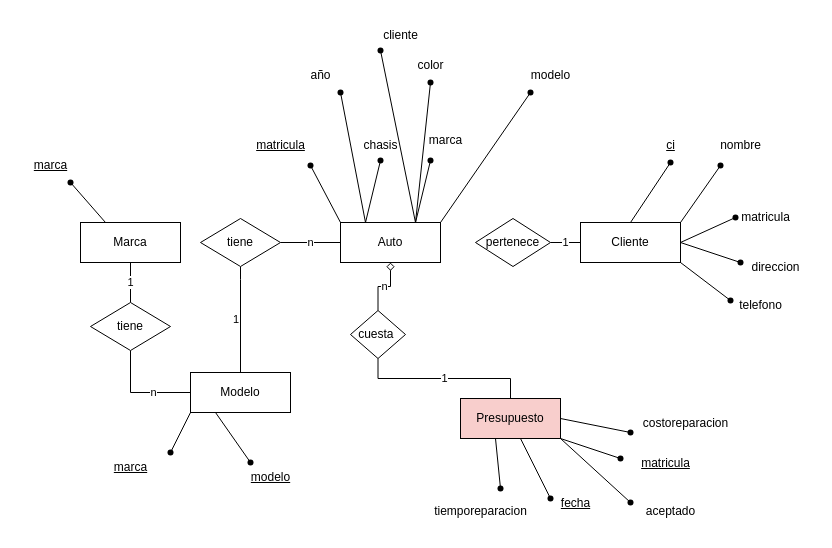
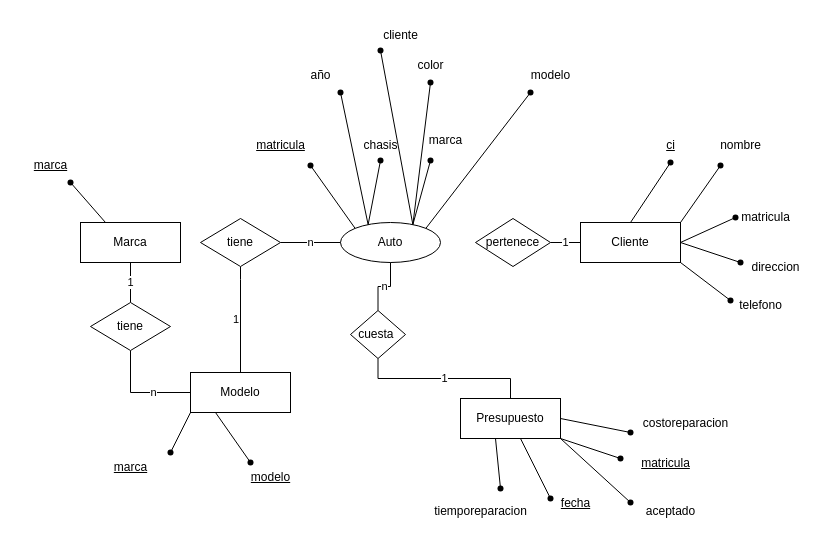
  <mxCell id="0" />
  <mxCell id="1" parent="0" />
  <mxCell id="2" value="Marca" style="whiteSpace=wrap;html=1;align=center;" parent="1" vertex="1"><mxGeometry x="80" y="222" width="100" height="40" as="geometry" /></mxCell>
  <mxCell id="3" style="rounded=0;orthogonalLoop=1;jettySize=auto;html=1;exitX=0;exitY=0.5;exitDx=0;exitDy=0;entryX=0.5;entryY=1;entryDx=0;entryDy=0;edgeStyle=orthogonalEdgeStyle;endArrow=none;endFill=0;" parent="1" source="5" target="75" edge="1"><mxGeometry relative="1" as="geometry"><mxPoint x="140" y="372" as="targetPoint" /></mxGeometry></mxCell>
  <mxCell id="4" value="n" style="edgeLabel;html=1;align=center;verticalAlign=middle;resizable=0;points=[];" parent="3" vertex="1" connectable="0"><mxGeometry x="-0.262" y="-1" relative="1" as="geometry"><mxPoint as="offset" /></mxGeometry></mxCell>
  <mxCell id="5" value="Modelo" style="whiteSpace=wrap;html=1;align=center;" parent="1" vertex="1"><mxGeometry x="190" y="372" width="100" height="40" as="geometry" /></mxCell>
- <mxCell id="6" value="Auto" style="whiteSpace=wrap;html=1;align=center;" parent="1" vertex="1"><mxGeometry x="340" y="222" width="100" height="40" as="geometry" /></mxCell>
+ <mxCell id="6" value="Auto" style="ellipse;whiteSpace=wrap;html=1;align=center;" parent="1" vertex="1"><mxGeometry x="340" y="222" width="100" height="40" as="geometry" /></mxCell>
  <mxCell id="7" value="Cliente" style="whiteSpace=wrap;html=1;align=center;" parent="1" vertex="1"><mxGeometry x="580" y="222" width="100" height="40" as="geometry" /></mxCell>
- <mxCell id="8" value="Presupuesto" style="whiteSpace=wrap;html=1;align=center;fillColor=#f8cecc;" parent="1" vertex="1"><mxGeometry x="460" y="398" width="100" height="40" as="geometry" /></mxCell>
+ <mxCell id="8" value="Presupuesto" style="whiteSpace=wrap;html=1;align=center;" parent="1" vertex="1"><mxGeometry x="460" y="398" width="100" height="40" as="geometry" /></mxCell>
  <mxCell id="9" value="" style="shape=waypoint;sketch=0;fillStyle=solid;size=6;pointerEvents=1;points=[];fillColor=none;resizable=0;rotatable=0;perimeter=centerPerimeter;snapToPoint=1;" parent="1" vertex="1"><mxGeometry x="60" y="172" width="20" height="20" as="geometry" /></mxCell>
  <mxCell id="10" value="" style="endArrow=none;html=1;rounded=0;entryX=0.25;entryY=0;entryDx=0;entryDy=0;" parent="1" target="2" edge="1"><mxGeometry relative="1" as="geometry"><mxPoint x="70" y="182" as="sourcePoint" /><mxPoint x="350" y="322" as="targetPoint" /></mxGeometry></mxCell>
  <mxCell id="11" value="marca" style="text;html=1;align=center;verticalAlign=middle;resizable=0;points=[];autosize=1;strokeColor=none;fillColor=none;fontStyle=4" parent="1" vertex="1"><mxGeometry y="150" width="60" height="30" as="geometry" x="20" /></mxCell>
  <mxCell id="12" value="" style="shape=waypoint;sketch=0;fillStyle=solid;size=6;pointerEvents=1;points=[];fillColor=none;resizable=0;rotatable=0;perimeter=centerPerimeter;snapToPoint=1;" parent="1" vertex="1"><mxGeometry x="160" y="442" width="20" height="20" as="geometry" /></mxCell>
  <mxCell id="13" value="" style="endArrow=none;html=1;rounded=0;" parent="1" edge="1"><mxGeometry relative="1" as="geometry"><mxPoint x="170" y="452" as="sourcePoint" /><mxPoint x="190" y="412" as="targetPoint" /></mxGeometry></mxCell>
  <mxCell id="14" value="" style="shape=waypoint;sketch=0;fillStyle=solid;size=6;pointerEvents=1;points=[];fillColor=none;resizable=0;rotatable=0;perimeter=centerPerimeter;snapToPoint=1;" parent="1" vertex="1"><mxGeometry x="240" y="452" width="20" height="20" as="geometry" /></mxCell>
  <mxCell id="15" value="" style="endArrow=none;html=1;rounded=0;entryX=0.25;entryY=1;entryDx=0;entryDy=0;exitX=0.35;exitY=0.1;exitDx=0;exitDy=0;exitPerimeter=0;" parent="1" source="14" target="5" edge="1"><mxGeometry relative="1" as="geometry"><mxPoint x="240" y="302" as="sourcePoint" /><mxPoint x="125" y="512" as="targetPoint" /></mxGeometry></mxCell>
  <mxCell id="16" value="&lt;u&gt;marca&lt;/u&gt;" style="text;html=1;align=center;verticalAlign=middle;resizable=0;points=[];autosize=1;strokeColor=none;fillColor=none;" parent="1" vertex="1"><mxGeometry x="100" y="452" width="60" height="30" as="geometry" /></mxCell>
  <mxCell id="17" value="&lt;u&gt;modelo&lt;/u&gt;" style="text;html=1;align=center;verticalAlign=middle;resizable=0;points=[];autosize=1;strokeColor=none;fillColor=none;" parent="1" vertex="1"><mxGeometry x="240" y="462" width="60" height="30" as="geometry" /></mxCell>
  <mxCell id="18" value="" style="shape=waypoint;sketch=0;fillStyle=solid;size=6;pointerEvents=1;points=[];fillColor=none;resizable=0;rotatable=0;perimeter=centerPerimeter;snapToPoint=1;" parent="1" vertex="1"><mxGeometry x="300" y="155" width="20" height="20" as="geometry" /></mxCell>
  <mxCell id="19" value="" style="shape=waypoint;sketch=0;fillStyle=solid;size=6;pointerEvents=1;points=[];fillColor=none;resizable=0;rotatable=0;perimeter=centerPerimeter;snapToPoint=1;" parent="1" vertex="1"><mxGeometry x="370" y="150" width="20" height="20" as="geometry" /></mxCell>
  <mxCell id="20" value="" style="shape=waypoint;sketch=0;fillStyle=solid;size=6;pointerEvents=1;points=[];fillColor=none;resizable=0;rotatable=0;perimeter=centerPerimeter;snapToPoint=1;" parent="1" vertex="1"><mxGeometry x="420" y="150" width="20" height="20" as="geometry" /></mxCell>
  <mxCell id="21" value="" style="shape=waypoint;sketch=0;fillStyle=solid;size=6;pointerEvents=1;points=[];fillColor=none;resizable=0;rotatable=0;perimeter=centerPerimeter;snapToPoint=1;" parent="1" vertex="1"><mxGeometry x="330" y="82" width="20" height="20" as="geometry" /></mxCell>
  <mxCell id="22" value="" style="shape=waypoint;sketch=0;fillStyle=solid;size=6;pointerEvents=1;points=[];fillColor=none;resizable=0;rotatable=0;perimeter=centerPerimeter;snapToPoint=1;" parent="1" vertex="1"><mxGeometry x="420" y="72" width="20" height="20" as="geometry" /></mxCell>
  <mxCell id="23" value="" style="shape=waypoint;sketch=0;fillStyle=solid;size=6;pointerEvents=1;points=[];fillColor=none;resizable=0;rotatable=0;perimeter=centerPerimeter;snapToPoint=1;" parent="1" vertex="1"><mxGeometry x="520" y="82" width="20" height="20" as="geometry" /></mxCell>
  <mxCell id="24" value="" style="endArrow=none;html=1;rounded=0;exitX=0;exitY=0;exitDx=0;exitDy=0;" parent="1" source="6" target="18" edge="1"><mxGeometry relative="1" as="geometry"><mxPoint x="330" y="225" as="sourcePoint" /><mxPoint x="295" y="175" as="targetPoint" /></mxGeometry></mxCell>
  <mxCell id="25" value="" style="endArrow=none;html=1;rounded=0;exitX=0.25;exitY=0;exitDx=0;exitDy=0;entryX=0.35;entryY=0.55;entryDx=0;entryDy=0;entryPerimeter=0;" parent="1" source="6" target="19" edge="1"><mxGeometry relative="1" as="geometry"><mxPoint x="350" y="232" as="sourcePoint" /><mxPoint x="320" y="175" as="targetPoint" /></mxGeometry></mxCell>
  <mxCell id="26" value="" style="endArrow=none;html=1;rounded=0;exitX=0.25;exitY=0;exitDx=0;exitDy=0;" parent="1" source="6" target="21" edge="1"><mxGeometry relative="1" as="geometry"><mxPoint x="360" y="242" as="sourcePoint" /><mxPoint x="330" y="185" as="targetPoint" /></mxGeometry></mxCell>
  <mxCell id="27" value="" style="endArrow=none;html=1;rounded=0;exitX=0.75;exitY=0;exitDx=0;exitDy=0;entryX=0.2;entryY=0.65;entryDx=0;entryDy=0;entryPerimeter=0;" parent="1" source="6" target="20" edge="1"><mxGeometry relative="1" as="geometry"><mxPoint x="370" y="252" as="sourcePoint" /><mxPoint x="340" y="195" as="targetPoint" /></mxGeometry></mxCell>
  <mxCell id="28" value="" style="endArrow=none;html=1;rounded=0;exitX=0.75;exitY=0;exitDx=0;exitDy=0;entryX=0.25;entryY=0.6;entryDx=0;entryDy=0;entryPerimeter=0;" parent="1" source="6" target="22" edge="1"><mxGeometry relative="1" as="geometry"><mxPoint x="380" y="262" as="sourcePoint" /><mxPoint x="350" y="205" as="targetPoint" /></mxGeometry></mxCell>
  <mxCell id="29" value="" style="endArrow=none;html=1;rounded=0;exitX=1;exitY=0;exitDx=0;exitDy=0;" parent="1" source="6" target="23" edge="1"><mxGeometry relative="1" as="geometry"><mxPoint x="390" y="272" as="sourcePoint" /><mxPoint x="360" y="215" as="targetPoint" /></mxGeometry></mxCell>
  <mxCell id="30" value="&lt;u&gt;matricula&lt;/u&gt;" style="text;html=1;align=center;verticalAlign=middle;resizable=0;points=[];autosize=1;strokeColor=none;fillColor=none;" parent="1" vertex="1"><mxGeometry x="245" y="130" width="70" height="30" as="geometry" /></mxCell>
  <mxCell id="31" value="año" style="text;html=1;align=center;verticalAlign=middle;resizable=0;points=[];autosize=1;strokeColor=none;fillColor=none;" parent="1" vertex="1"><mxGeometry x="300" y="60" width="40" height="30" as="geometry" /></mxCell>
  <mxCell id="32" value="color" style="text;html=1;align=center;verticalAlign=middle;resizable=0;points=[];autosize=1;strokeColor=none;fillColor=none;" parent="1" vertex="1"><mxGeometry x="405" y="50" width="50" height="30" as="geometry" /></mxCell>
  <mxCell id="33" value="chasis" style="text;html=1;align=center;verticalAlign=middle;resizable=0;points=[];autosize=1;strokeColor=none;fillColor=none;" parent="1" vertex="1"><mxGeometry x="350" y="130" width="60" height="30" as="geometry" /></mxCell>
  <mxCell id="34" value="marca" style="text;html=1;align=center;verticalAlign=middle;resizable=0;points=[];autosize=1;strokeColor=none;fillColor=none;" parent="1" vertex="1"><mxGeometry x="415" y="125" width="60" height="30" as="geometry" /></mxCell>
  <mxCell id="35" value="modelo" style="text;html=1;align=center;verticalAlign=middle;resizable=0;points=[];autosize=1;strokeColor=none;fillColor=none;" parent="1" vertex="1"><mxGeometry x="520" y="60" width="60" height="30" as="geometry" /></mxCell>
  <mxCell id="36" value="" style="endArrow=none;html=1;rounded=0;exitDx=0;exitDy=0;" parent="1" source="38" edge="1"><mxGeometry relative="1" as="geometry"><mxPoint x="425" y="232" as="sourcePoint" /><mxPoint x="380" y="52" as="targetPoint" /></mxGeometry></mxCell>
  <mxCell id="37" value="" style="endArrow=none;html=1;rounded=0;exitX=0.75;exitY=0;exitDx=0;exitDy=0;" parent="1" source="6" target="38" edge="1"><mxGeometry relative="1" as="geometry"><mxPoint x="415" y="222" as="sourcePoint" /><mxPoint x="380" y="52" as="targetPoint" /></mxGeometry></mxCell>
  <mxCell id="38" value="" style="shape=waypoint;sketch=0;fillStyle=solid;size=6;pointerEvents=1;points=[];fillColor=none;resizable=0;rotatable=0;perimeter=centerPerimeter;snapToPoint=1;" parent="1" vertex="1"><mxGeometry x="370" y="40" width="20" height="20" as="geometry" /></mxCell>
  <mxCell id="39" value="cliente" style="text;html=1;align=center;verticalAlign=middle;resizable=0;points=[];autosize=1;strokeColor=none;fillColor=none;" parent="1" vertex="1"><mxGeometry x="370" y="20" width="60" height="30" as="geometry" /></mxCell>
  <mxCell id="40" value="" style="endArrow=none;html=1;rounded=0;exitDx=0;exitDy=0;entryX=0.65;entryY=0.55;entryDx=0;entryDy=0;entryPerimeter=0;" parent="1" source="42" target="42" edge="1"><mxGeometry relative="1" as="geometry"><mxPoint x="530" y="242" as="sourcePoint" /><mxPoint x="750" y="142" as="targetPoint" /></mxGeometry></mxCell>
  <mxCell id="41" value="" style="endArrow=none;html=1;rounded=0;exitX=0.5;exitY=0;exitDx=0;exitDy=0;" parent="1" source="7" target="42" edge="1"><mxGeometry relative="1" as="geometry"><mxPoint x="630" y="222" as="sourcePoint" /><mxPoint x="750" y="142" as="targetPoint" /></mxGeometry></mxCell>
  <mxCell id="42" value="" style="shape=waypoint;sketch=0;fillStyle=solid;size=6;pointerEvents=1;points=[];fillColor=none;resizable=0;rotatable=0;perimeter=centerPerimeter;snapToPoint=1;" parent="1" vertex="1"><mxGeometry x="660" y="152" width="20" height="20" as="geometry" /></mxCell>
  <mxCell id="43" value="" style="endArrow=none;html=1;rounded=0;exitDx=0;exitDy=0;entryX=0.65;entryY=0.55;entryDx=0;entryDy=0;entryPerimeter=0;" parent="1" source="45" target="45" edge="1"><mxGeometry relative="1" as="geometry"><mxPoint x="580" y="245" as="sourcePoint" /><mxPoint x="800" y="145" as="targetPoint" /></mxGeometry></mxCell>
  <mxCell id="44" value="" style="endArrow=none;html=1;rounded=0;" parent="1" target="45" edge="1"><mxGeometry relative="1" as="geometry"><mxPoint x="680" y="222" as="sourcePoint" /><mxPoint x="800" y="145" as="targetPoint" /></mxGeometry></mxCell>
  <mxCell id="45" value="" style="shape=waypoint;sketch=0;fillStyle=solid;size=6;pointerEvents=1;points=[];fillColor=none;resizable=0;rotatable=0;perimeter=centerPerimeter;snapToPoint=1;" parent="1" vertex="1"><mxGeometry x="710" y="155" width="20" height="20" as="geometry" /></mxCell>
  <mxCell id="46" value="" style="endArrow=none;html=1;rounded=0;exitDx=0;exitDy=0;entryX=0.65;entryY=0.55;entryDx=0;entryDy=0;entryPerimeter=0;" parent="1" source="48" target="48" edge="1"><mxGeometry relative="1" as="geometry"><mxPoint x="595" y="297" as="sourcePoint" /><mxPoint x="815" y="197" as="targetPoint" /></mxGeometry></mxCell>
  <mxCell id="47" value="" style="endArrow=none;html=1;rounded=0;exitX=1;exitY=0.5;exitDx=0;exitDy=0;" parent="1" source="7" target="48" edge="1"><mxGeometry relative="1" as="geometry"><mxPoint x="695" y="277" as="sourcePoint" /><mxPoint x="815" y="197" as="targetPoint" /></mxGeometry></mxCell>
  <mxCell id="48" value="" style="shape=waypoint;sketch=0;fillStyle=solid;size=6;pointerEvents=1;points=[];fillColor=none;resizable=0;rotatable=0;perimeter=centerPerimeter;snapToPoint=1;" parent="1" vertex="1"><mxGeometry x="725" y="207" width="20" height="20" as="geometry" /></mxCell>
  <mxCell id="49" value="" style="endArrow=none;html=1;rounded=0;exitX=1;exitY=0.5;exitDx=0;exitDy=0;" parent="1" source="7" target="50" edge="1"><mxGeometry relative="1" as="geometry"><mxPoint x="670" y="262" as="sourcePoint" /><mxPoint x="770" y="282" as="targetPoint" /></mxGeometry></mxCell>
  <mxCell id="50" value="" style="shape=waypoint;sketch=0;fillStyle=solid;size=6;pointerEvents=1;points=[];fillColor=none;resizable=0;rotatable=0;perimeter=centerPerimeter;snapToPoint=1;" parent="1" vertex="1"><mxGeometry x="730" y="252" width="20" height="20" as="geometry" /></mxCell>
  <mxCell id="51" value="&lt;u&gt;ci&lt;/u&gt;" style="text;html=1;align=center;verticalAlign=middle;resizable=0;points=[];autosize=1;strokeColor=none;fillColor=none;" parent="1" vertex="1"><mxGeometry x="655" y="130" width="30" height="30" as="geometry" /></mxCell>
  <mxCell id="52" value="nombre" style="text;html=1;align=center;verticalAlign=middle;resizable=0;points=[];autosize=1;strokeColor=none;fillColor=none;" parent="1" vertex="1"><mxGeometry x="710" y="130" width="60" height="30" as="geometry" /></mxCell>
  <mxCell id="53" value="matricula" style="text;html=1;align=center;verticalAlign=middle;resizable=0;points=[];autosize=1;strokeColor=none;fillColor=none;" parent="1" vertex="1"><mxGeometry x="730" y="202" width="70" height="30" as="geometry" /></mxCell>
  <mxCell id="54" value="direccion" style="text;html=1;align=center;verticalAlign=middle;resizable=0;points=[];autosize=1;strokeColor=none;fillColor=none;" parent="1" vertex="1"><mxGeometry x="740" y="252" width="70" height="30" as="geometry" /></mxCell>
  <mxCell id="55" value="" style="endArrow=none;html=1;rounded=0;exitX=1;exitY=0.5;exitDx=0;exitDy=0;" parent="1" target="56" edge="1"><mxGeometry relative="1" as="geometry"><mxPoint x="680" y="262" as="sourcePoint" /><mxPoint x="720" y="322" as="targetPoint" /></mxGeometry></mxCell>
  <mxCell id="56" value="" style="shape=waypoint;sketch=0;fillStyle=solid;size=6;pointerEvents=1;points=[];fillColor=none;resizable=0;rotatable=0;perimeter=centerPerimeter;snapToPoint=1;" parent="1" vertex="1"><mxGeometry x="720" y="290" width="20" height="20" as="geometry" /></mxCell>
  <mxCell id="57" value="telefono" style="text;html=1;align=center;verticalAlign=middle;resizable=0;points=[];autosize=1;strokeColor=none;fillColor=none;" parent="1" vertex="1"><mxGeometry x="725" y="290" width="70" height="30" as="geometry" /></mxCell>
  <mxCell id="58" value="" style="endArrow=none;html=1;rounded=0;exitX=1;exitY=0.5;exitDx=0;exitDy=0;" parent="1" target="59" edge="1"><mxGeometry relative="1" as="geometry"><mxPoint x="560" y="438" as="sourcePoint" /><mxPoint x="650" y="478" as="targetPoint" /></mxGeometry></mxCell>
  <mxCell id="59" value="" style="shape=waypoint;sketch=0;fillStyle=solid;size=6;pointerEvents=1;points=[];fillColor=none;resizable=0;rotatable=0;perimeter=centerPerimeter;snapToPoint=1;" parent="1" vertex="1"><mxGeometry x="610" y="448" width="20" height="20" as="geometry" /></mxCell>
  <mxCell id="60" value="" style="endArrow=none;html=1;rounded=0;exitX=1;exitY=0.5;exitDx=0;exitDy=0;" parent="1" edge="1"><mxGeometry relative="1" as="geometry"><mxPoint x="520" y="438" as="sourcePoint" /><mxPoint x="550" y="498" as="targetPoint" /></mxGeometry></mxCell>
  <mxCell id="61" value="" style="shape=waypoint;sketch=0;fillStyle=solid;size=6;pointerEvents=1;points=[];fillColor=none;resizable=0;rotatable=0;perimeter=centerPerimeter;snapToPoint=1;" parent="1" vertex="1"><mxGeometry x="540" y="488" width="20" height="20" as="geometry" /></mxCell>
  <mxCell id="62" value="" style="endArrow=none;html=1;rounded=0;exitX=1;exitY=0.5;exitDx=0;exitDy=0;" parent="1" target="63" edge="1"><mxGeometry relative="1" as="geometry"><mxPoint x="495" y="438" as="sourcePoint" /><mxPoint x="585" y="478" as="targetPoint" /></mxGeometry></mxCell>
  <mxCell id="63" value="" style="shape=waypoint;sketch=0;fillStyle=solid;size=6;pointerEvents=1;points=[];fillColor=none;resizable=0;rotatable=0;perimeter=centerPerimeter;snapToPoint=1;" parent="1" vertex="1"><mxGeometry x="490" y="478" width="20" height="20" as="geometry" /></mxCell>
  <mxCell id="64" value="&lt;u&gt;matricula&lt;/u&gt;" style="text;html=1;align=center;verticalAlign=middle;resizable=0;points=[];autosize=1;strokeColor=none;fillColor=none;" parent="1" vertex="1"><mxGeometry x="630" y="448" width="70" height="30" as="geometry" /></mxCell>
  <mxCell id="65" value="&lt;u&gt;fecha&lt;/u&gt;" style="text;html=1;align=center;verticalAlign=middle;resizable=0;points=[];autosize=1;strokeColor=none;fillColor=none;" parent="1" vertex="1"><mxGeometry x="550" y="488" width="50" height="30" as="geometry" /></mxCell>
  <mxCell id="66" value="tiemporeparacion" style="text;html=1;align=center;verticalAlign=middle;resizable=0;points=[];autosize=1;strokeColor=none;fillColor=none;" parent="1" vertex="1"><mxGeometry x="420" y="496" width="120" height="30" as="geometry" /></mxCell>
  <mxCell id="67" value="" style="endArrow=none;html=1;rounded=0;exitX=1;exitY=0.5;exitDx=0;exitDy=0;" parent="1" source="8" target="68" edge="1"><mxGeometry relative="1" as="geometry"><mxPoint x="570" y="412" as="sourcePoint" /><mxPoint x="660" y="452" as="targetPoint" /></mxGeometry></mxCell>
  <mxCell id="68" value="" style="shape=waypoint;sketch=0;fillStyle=solid;size=6;pointerEvents=1;points=[];fillColor=none;resizable=0;rotatable=0;perimeter=centerPerimeter;snapToPoint=1;" parent="1" vertex="1"><mxGeometry x="620" y="422" width="20" height="20" as="geometry" /></mxCell>
  <mxCell id="69" value="costoreparacion" style="text;html=1;align=center;verticalAlign=middle;resizable=0;points=[];autosize=1;strokeColor=none;fillColor=none;" parent="1" vertex="1"><mxGeometry x="630" y="408" width="110" height="30" as="geometry" /></mxCell>
  <mxCell id="70" value="" style="endArrow=none;html=1;rounded=0;exitDx=0;exitDy=0;" parent="1" source="72" edge="1"><mxGeometry relative="1" as="geometry"><mxPoint x="580" y="422" as="sourcePoint" /><mxPoint x="630" y="502" as="targetPoint" /></mxGeometry></mxCell>
  <mxCell id="71" value="" style="endArrow=none;html=1;rounded=0;exitX=1;exitY=1;exitDx=0;exitDy=0;" parent="1" source="8" target="72" edge="1"><mxGeometry relative="1" as="geometry"><mxPoint x="580" y="422" as="sourcePoint" /><mxPoint x="630" y="502" as="targetPoint" /></mxGeometry></mxCell>
  <mxCell id="72" value="" style="shape=waypoint;sketch=0;fillStyle=solid;size=6;pointerEvents=1;points=[];fillColor=none;resizable=0;rotatable=0;perimeter=centerPerimeter;snapToPoint=1;" parent="1" vertex="1"><mxGeometry x="620" y="492" width="20" height="20" as="geometry" /></mxCell>
  <mxCell id="73" value="aceptado" style="text;html=1;align=center;verticalAlign=middle;resizable=0;points=[];autosize=1;strokeColor=none;fillColor=none;" parent="1" vertex="1"><mxGeometry x="635" y="496" width="70" height="30" as="geometry" /></mxCell>
  <mxCell id="74" value="1" style="edgeStyle=orthogonalEdgeStyle;rounded=0;orthogonalLoop=1;jettySize=auto;html=1;exitX=0.5;exitY=0;exitDx=0;exitDy=0;entryX=0.5;entryY=1;entryDx=0;entryDy=0;endArrow=none;endFill=0;" parent="1" source="75" target="2" edge="1"><mxGeometry relative="1" as="geometry" /></mxCell>
  <mxCell id="75" value="tiene" style="shape=rhombus;perimeter=rhombusPerimeter;whiteSpace=wrap;html=1;align=center;" parent="1" vertex="1"><mxGeometry x="90" y="302" width="80" height="48" as="geometry" /></mxCell>
  <mxCell id="76" value="1" style="edgeStyle=orthogonalEdgeStyle;rounded=0;orthogonalLoop=1;jettySize=auto;html=1;exitX=0.5;exitY=1;exitDx=0;exitDy=0;entryX=0.5;entryY=0;entryDx=0;entryDy=0;endArrow=none;endFill=0;align=right;" parent="1" source="78" target="5" edge="1"><mxGeometry relative="1" as="geometry"><Array as="points"><mxPoint x="240" y="279" /><mxPoint x="240" y="279" /></Array></mxGeometry></mxCell>
  <mxCell id="77" value="n" style="edgeStyle=orthogonalEdgeStyle;rounded=0;orthogonalLoop=1;jettySize=auto;html=1;exitX=1;exitY=0.5;exitDx=0;exitDy=0;entryX=0;entryY=0.5;entryDx=0;entryDy=0;endArrow=none;endFill=0;" parent="1" source="78" target="6" edge="1"><mxGeometry relative="1" as="geometry" /></mxCell>
  <mxCell id="78" value="tiene" style="shape=rhombus;perimeter=rhombusPerimeter;whiteSpace=wrap;html=1;align=center;" parent="1" vertex="1"><mxGeometry x="200" y="218" width="80" height="48" as="geometry" /></mxCell>
- <mxCell id="79" value="n" style="edgeStyle=orthogonalEdgeStyle;rounded=0;orthogonalLoop=1;jettySize=auto;html=1;exitX=0.5;exitY=0;exitDx=0;exitDy=0;entryX=0.5;entryY=1;entryDx=0;entryDy=0;endArrow=diamond;endFill=0;" parent="1" source="81" target="6" edge="1"><mxGeometry relative="1" as="geometry" /></mxCell>
+ <mxCell id="79" value="n" style="edgeStyle=orthogonalEdgeStyle;rounded=0;orthogonalLoop=1;jettySize=auto;html=1;exitX=0.5;exitY=0;exitDx=0;exitDy=0;entryX=0.5;entryY=1;entryDx=0;entryDy=0;endArrow=none;endFill=0;" parent="1" source="81" target="6" edge="1"><mxGeometry relative="1" as="geometry" /></mxCell>
  <mxCell id="80" value="1" style="edgeStyle=orthogonalEdgeStyle;rounded=0;orthogonalLoop=1;jettySize=auto;html=1;exitX=0.5;exitY=1;exitDx=0;exitDy=0;entryX=0.5;entryY=0;entryDx=0;entryDy=0;endArrow=none;endFill=0;" parent="1" source="81" target="8" edge="1"><mxGeometry relative="1" as="geometry" /></mxCell>
  <mxCell id="81" value="cuesta&amp;nbsp;" style="shape=rhombus;perimeter=rhombusPerimeter;whiteSpace=wrap;html=1;align=center;" parent="1" vertex="1"><mxGeometry x="350" y="310" width="55" height="48" as="geometry" /></mxCell>
  <mxCell id="82" value="1" style="edgeStyle=orthogonalEdgeStyle;rounded=0;orthogonalLoop=1;jettySize=auto;html=1;entryX=0;entryY=0.5;entryDx=0;entryDy=0;endArrow=none;endFill=0;" parent="1" source="83" target="7" edge="1"><mxGeometry relative="1" as="geometry" /></mxCell>
  <mxCell id="83" value="pertenece" style="shape=rhombus;perimeter=rhombusPerimeter;whiteSpace=wrap;html=1;align=center;" parent="1" vertex="1"><mxGeometry x="475" y="218" width="75" height="48" as="geometry" /></mxCell>
